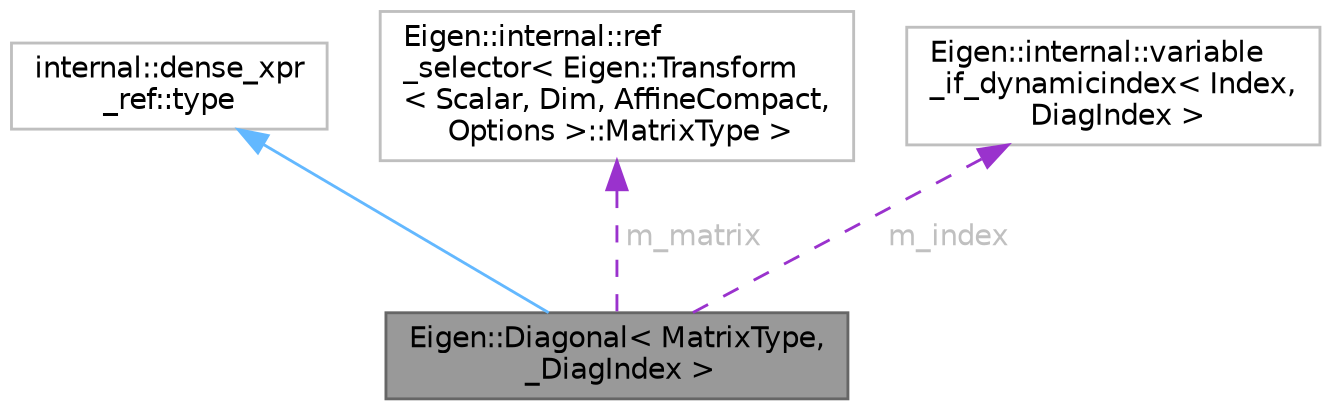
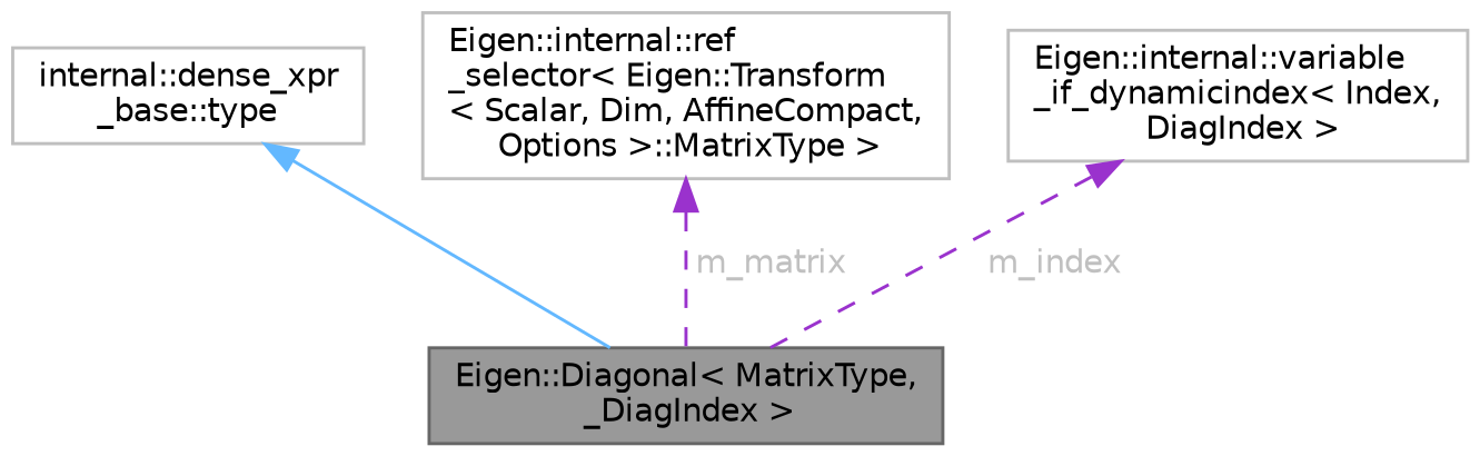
  digraph {
    rankdir=TB
    node [color=grey75 fillcolor=white fontname=Helvetica fontsize=10 shape=box style=filled]
    edge [color=darkorchid3 dir=back fontname=Helvetica fontsize=10 labelfontname=Helvetica labelfontsize=10 style=dashed fontcolor=grey]
    n1 [color=gray40 fillcolor=grey60 fontcolor=black height=0.2 label="Eigen::Diagonal\< MatrixType,\l _DiagIndex \>" width=0.4]
-   n2 [height=0.2 label="internal::dense_xpr\l_ref::type" width=0.4]
+   n2 [height=0.2 label="internal::dense_xpr\l_base::type" width=0.4]
    n3 [height=0.2 label="Eigen::internal::ref\l_selector\< Eigen::Transform\l\< Scalar, Dim, AffineCompact,\l Options \>::MatrixType \>" width=0.4]
    n4 [height=0.2 label="Eigen::internal::variable\l_if_dynamicindex\< Index,\l DiagIndex \>" width=0.4]
    n2 -> n1 [color=steelblue1 style=solid fontcolor=""]
    n3 -> n1 [label=<<TABLE CELLBORDER="0" BORDER="0"><TR><TD VALIGN="top" ALIGN="LEFT" CELLPADDING="1" CELLSPACING="0">m_matrix</TD></TR> </TABLE>>]
    n4 -> n1 [label=<<TABLE CELLBORDER="0" BORDER="0"><TR><TD VALIGN="top" ALIGN="LEFT" CELLPADDING="1" CELLSPACING="0">m_index</TD></TR> </TABLE>>]
  }
